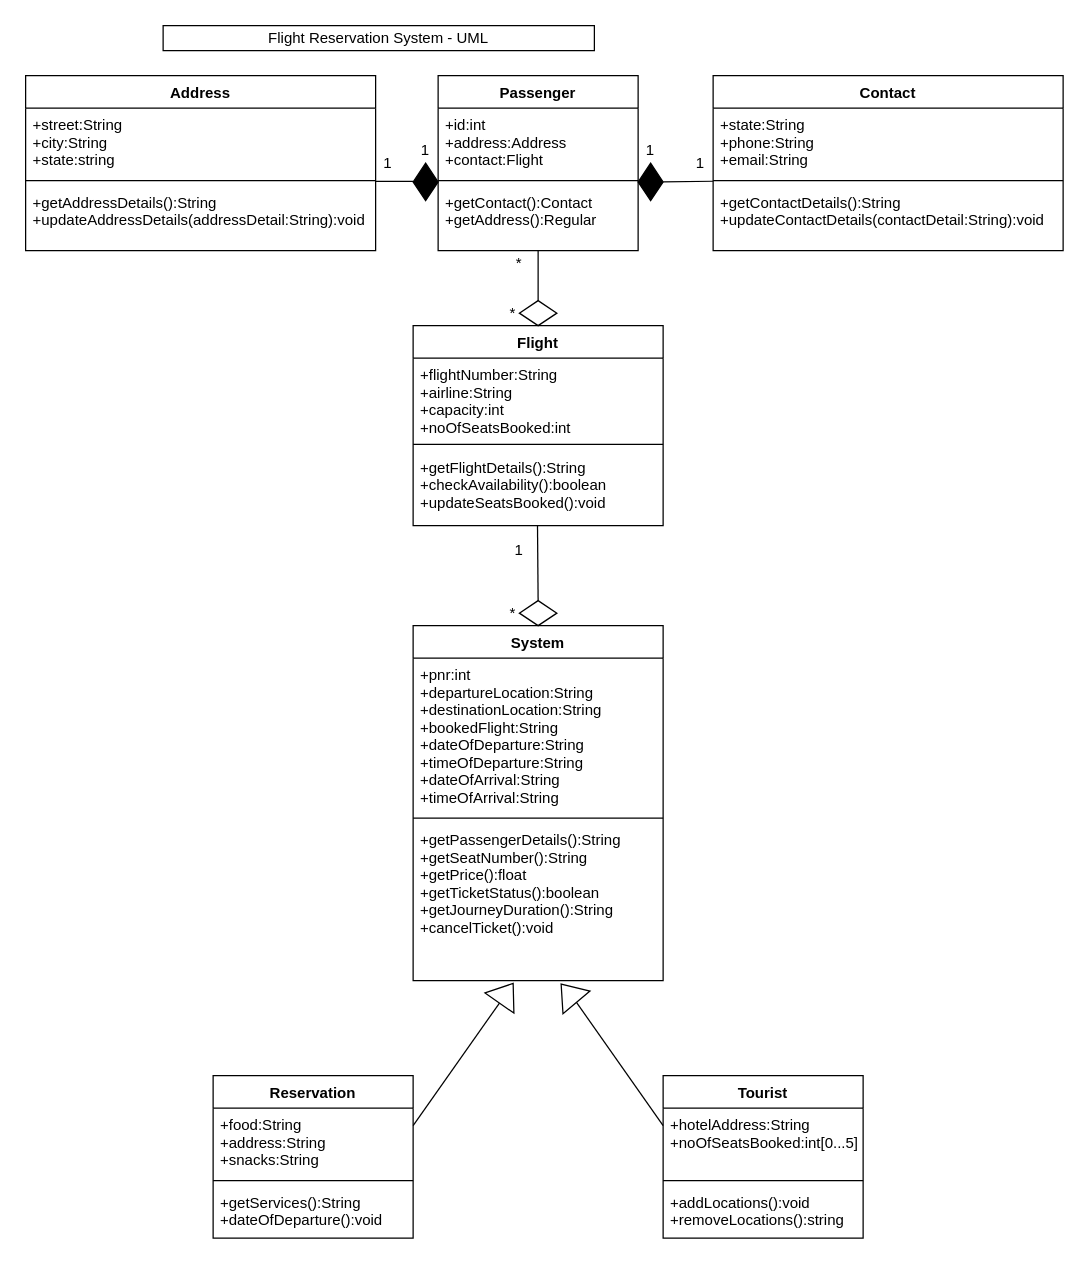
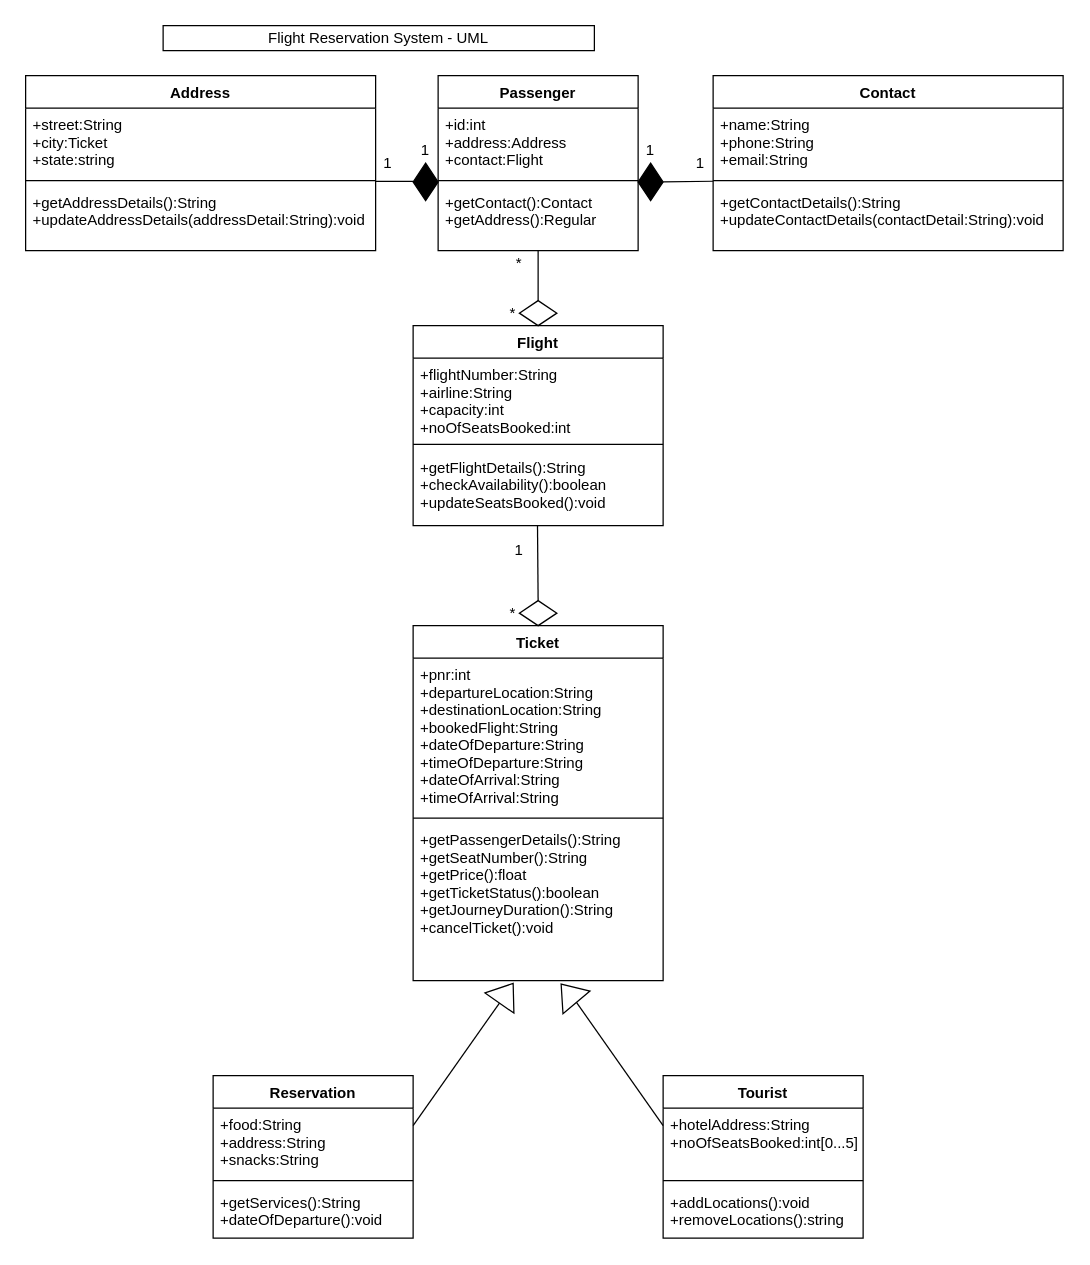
  <mxCell id="0" />
  <mxCell id="1" parent="0" />
  <mxCell id="2" value="Contact" style="swimlane;fontStyle=1;align=center;verticalAlign=top;childLayout=stackLayout;horizontal=1;startSize=26;horizontalStack=0;resizeParent=1;resizeParentMax=0;resizeLast=0;collapsible=1;marginBottom=0;" vertex="1" parent="1"><mxGeometry x="570" y="60" width="280" height="140" as="geometry" /></mxCell>
- <mxCell id="3" value="+state:String&#10;+phone:String&#10;+email:String" style="text;strokeColor=none;fillColor=none;align=left;verticalAlign=top;spacingLeft=4;spacingRight=4;overflow=hidden;rotatable=0;points=[[0,0.5],[1,0.5]];portConstraint=eastwest;" vertex="1" parent="2"><mxGeometry y="26" width="280" height="54" as="geometry" /></mxCell>
+ <mxCell id="3" value="+name:String&#10;+phone:String&#10;+email:String" style="text;strokeColor=none;fillColor=none;align=left;verticalAlign=top;spacingLeft=4;spacingRight=4;overflow=hidden;rotatable=0;points=[[0,0.5],[1,0.5]];portConstraint=eastwest;" vertex="1" parent="2"><mxGeometry y="26" width="280" height="54" as="geometry" /></mxCell>
  <mxCell id="4" value="" style="line;strokeWidth=1;fillColor=none;align=left;verticalAlign=middle;spacingTop=-1;spacingLeft=3;spacingRight=3;rotatable=0;labelPosition=right;points=[];portConstraint=eastwest;" vertex="1" parent="2"><mxGeometry y="80" width="280" height="8" as="geometry" /></mxCell>
  <mxCell id="5" value="+getContactDetails():String&#10;+updateContactDetails(contactDetail:String):void" style="text;strokeColor=none;fillColor=none;align=left;verticalAlign=top;spacingLeft=4;spacingRight=4;overflow=hidden;rotatable=0;points=[[0,0.5],[1,0.5]];portConstraint=eastwest;" vertex="1" parent="2"><mxGeometry y="88" width="280" height="52" as="geometry" /></mxCell>
  <mxCell id="6" value="Address" style="swimlane;fontStyle=1;align=center;verticalAlign=top;childLayout=stackLayout;horizontal=1;startSize=26;horizontalStack=0;resizeParent=1;resizeParentMax=0;resizeLast=0;collapsible=1;marginBottom=0;" vertex="1" parent="1"><mxGeometry x="20" y="60" width="280" height="140" as="geometry" /></mxCell>
- <mxCell id="7" value="+street:String&#10;+city:String&#10;+state:string" style="text;strokeColor=none;fillColor=none;align=left;verticalAlign=top;spacingLeft=4;spacingRight=4;overflow=hidden;rotatable=0;points=[[0,0.5],[1,0.5]];portConstraint=eastwest;" vertex="1" parent="6"><mxGeometry y="26" width="280" height="54" as="geometry" /></mxCell>
+ <mxCell id="7" value="+street:String&#10;+city:Ticket&#10;+state:string" style="text;strokeColor=none;fillColor=none;align=left;verticalAlign=top;spacingLeft=4;spacingRight=4;overflow=hidden;rotatable=0;points=[[0,0.5],[1,0.5]];portConstraint=eastwest;" vertex="1" parent="6"><mxGeometry y="26" width="280" height="54" as="geometry" /></mxCell>
  <mxCell id="8" value="" style="line;strokeWidth=1;fillColor=none;align=left;verticalAlign=middle;spacingTop=-1;spacingLeft=3;spacingRight=3;rotatable=0;labelPosition=right;points=[];portConstraint=eastwest;" vertex="1" parent="6"><mxGeometry y="80" width="280" height="8" as="geometry" /></mxCell>
  <mxCell id="9" value="+getAddressDetails():String&#10;+updateAddressDetails(addressDetail:String):void&#10;" style="text;strokeColor=none;fillColor=none;align=left;verticalAlign=top;spacingLeft=4;spacingRight=4;overflow=hidden;rotatable=0;points=[[0,0.5],[1,0.5]];portConstraint=eastwest;" vertex="1" parent="6"><mxGeometry y="88" width="280" height="52" as="geometry" /></mxCell>
  <mxCell id="10" value="Passenger" style="swimlane;fontStyle=1;align=center;verticalAlign=top;childLayout=stackLayout;horizontal=1;startSize=26;horizontalStack=0;resizeParent=1;resizeParentMax=0;resizeLast=0;collapsible=1;marginBottom=0;" vertex="1" parent="1"><mxGeometry x="350" y="60" width="160" height="140" as="geometry" /></mxCell>
  <mxCell id="11" value="+id:int&#10;+address:Address&#10;+contact:Flight" style="text;strokeColor=none;fillColor=none;align=left;verticalAlign=top;spacingLeft=4;spacingRight=4;overflow=hidden;rotatable=0;points=[[0,0.5],[1,0.5]];portConstraint=eastwest;" vertex="1" parent="10"><mxGeometry y="26" width="160" height="54" as="geometry" /></mxCell>
  <mxCell id="12" value="" style="line;strokeWidth=1;fillColor=none;align=left;verticalAlign=middle;spacingTop=-1;spacingLeft=3;spacingRight=3;rotatable=0;labelPosition=right;points=[];portConstraint=eastwest;" vertex="1" parent="10"><mxGeometry y="80" width="160" height="8" as="geometry" /></mxCell>
  <mxCell id="13" value="+getContact():Contact&#10;+getAddress():Regular&#10;" style="text;strokeColor=none;fillColor=none;align=left;verticalAlign=top;spacingLeft=4;spacingRight=4;overflow=hidden;rotatable=0;points=[[0,0.5],[1,0.5]];portConstraint=eastwest;" vertex="1" parent="10"><mxGeometry y="88" width="160" height="52" as="geometry" /></mxCell>
  <mxCell id="14" value="Flight" style="swimlane;fontStyle=1;align=center;verticalAlign=top;childLayout=stackLayout;horizontal=1;startSize=26;horizontalStack=0;resizeParent=1;resizeParentMax=0;resizeLast=0;collapsible=1;marginBottom=0;" vertex="1" parent="1"><mxGeometry x="330" y="260" width="200" height="160" as="geometry" /></mxCell>
  <mxCell id="15" value="+flightNumber:String&#10;+airline:String&#10;+capacity:int&#10;+noOfSeatsBooked:int" style="text;strokeColor=none;fillColor=none;align=left;verticalAlign=top;spacingLeft=4;spacingRight=4;overflow=hidden;rotatable=0;points=[[0,0.5],[1,0.5]];portConstraint=eastwest;" vertex="1" parent="14"><mxGeometry y="26" width="200" height="64" as="geometry" /></mxCell>
  <mxCell id="16" value="" style="line;strokeWidth=1;fillColor=none;align=left;verticalAlign=middle;spacingTop=-1;spacingLeft=3;spacingRight=3;rotatable=0;labelPosition=right;points=[];portConstraint=eastwest;" vertex="1" parent="14"><mxGeometry y="90" width="200" height="10" as="geometry" /></mxCell>
  <mxCell id="17" value="+getFlightDetails():String&#10;+checkAvailability():boolean&#10;+updateSeatsBooked():void" style="text;strokeColor=none;fillColor=none;align=left;verticalAlign=top;spacingLeft=4;spacingRight=4;overflow=hidden;rotatable=0;points=[[0,0.5],[1,0.5]];portConstraint=eastwest;" vertex="1" parent="14"><mxGeometry y="100" width="200" height="60" as="geometry" /></mxCell>
- <mxCell id="18" value="System&#10;" style="swimlane;fontStyle=1;align=center;verticalAlign=top;childLayout=stackLayout;horizontal=1;startSize=26;horizontalStack=0;resizeParent=1;resizeParentMax=0;resizeLast=0;collapsible=1;marginBottom=0;" vertex="1" parent="1"><mxGeometry x="330" y="500" width="200" height="284" as="geometry" /></mxCell>
+ <mxCell id="18" value="Ticket&#10;" style="swimlane;fontStyle=1;align=center;verticalAlign=top;childLayout=stackLayout;horizontal=1;startSize=26;horizontalStack=0;resizeParent=1;resizeParentMax=0;resizeLast=0;collapsible=1;marginBottom=0;" vertex="1" parent="1"><mxGeometry x="330" y="500" width="200" height="284" as="geometry" /></mxCell>
  <mxCell id="19" value="+pnr:int&#10;+departureLocation:String&#10;+destinationLocation:String&#10;+bookedFlight:String&#10;+dateOfDeparture:String&#10;+timeOfDeparture:String&#10;+dateOfArrival:String&#10;+timeOfArrival:String" style="text;strokeColor=none;fillColor=none;align=left;verticalAlign=top;spacingLeft=4;spacingRight=4;overflow=hidden;rotatable=0;points=[[0,0.5],[1,0.5]];portConstraint=eastwest;" vertex="1" parent="18"><mxGeometry y="26" width="200" height="124" as="geometry" /></mxCell>
  <mxCell id="20" value="" style="line;strokeWidth=1;fillColor=none;align=left;verticalAlign=middle;spacingTop=-1;spacingLeft=3;spacingRight=3;rotatable=0;labelPosition=right;points=[];portConstraint=eastwest;" vertex="1" parent="18"><mxGeometry y="150" width="200" height="8" as="geometry" /></mxCell>
  <mxCell id="21" value="+getPassengerDetails():String&#10;+getSeatNumber():String&#10;+getPrice():float&#10;+getTicketStatus():boolean&#10;+getJourneyDuration():String&#10;+cancelTicket():void" style="text;strokeColor=none;fillColor=none;align=left;verticalAlign=top;spacingLeft=4;spacingRight=4;overflow=hidden;rotatable=0;points=[[0,0.5],[1,0.5]];portConstraint=eastwest;" vertex="1" parent="18"><mxGeometry y="158" width="200" height="126" as="geometry" /></mxCell>
  <mxCell id="22" value="Reservation" style="swimlane;fontStyle=1;align=center;verticalAlign=top;childLayout=stackLayout;horizontal=1;startSize=26;horizontalStack=0;resizeParent=1;resizeParentMax=0;resizeLast=0;collapsible=1;marginBottom=0;" vertex="1" parent="1"><mxGeometry x="170" y="860" width="160" height="130" as="geometry" /></mxCell>
  <mxCell id="23" value="+food:String&#10;+address:String&#10;+snacks:String" style="text;strokeColor=none;fillColor=none;align=left;verticalAlign=top;spacingLeft=4;spacingRight=4;overflow=hidden;rotatable=0;points=[[0,0.5],[1,0.5]];portConstraint=eastwest;" vertex="1" parent="22"><mxGeometry y="26" width="160" height="54" as="geometry" /></mxCell>
  <mxCell id="24" value="" style="line;strokeWidth=1;fillColor=none;align=left;verticalAlign=middle;spacingTop=-1;spacingLeft=3;spacingRight=3;rotatable=0;labelPosition=right;points=[];portConstraint=eastwest;" vertex="1" parent="22"><mxGeometry y="80" width="160" height="8" as="geometry" /></mxCell>
  <mxCell id="25" value="+getServices():String&#10;+dateOfDeparture():void" style="text;strokeColor=none;fillColor=none;align=left;verticalAlign=top;spacingLeft=4;spacingRight=4;overflow=hidden;rotatable=0;points=[[0,0.5],[1,0.5]];portConstraint=eastwest;" vertex="1" parent="22"><mxGeometry y="88" width="160" height="42" as="geometry" /></mxCell>
  <mxCell id="26" value="Tourist" style="swimlane;fontStyle=1;align=center;verticalAlign=top;childLayout=stackLayout;horizontal=1;startSize=26;horizontalStack=0;resizeParent=1;resizeParentMax=0;resizeLast=0;collapsible=1;marginBottom=0;" vertex="1" parent="1"><mxGeometry x="530" y="860" width="160" height="130" as="geometry" /></mxCell>
  <mxCell id="27" value="+hotelAddress:String&#10;+noOfSeatsBooked:int[0...5]" style="text;strokeColor=none;fillColor=none;align=left;verticalAlign=top;spacingLeft=4;spacingRight=4;overflow=hidden;rotatable=0;points=[[0,0.5],[1,0.5]];portConstraint=eastwest;" vertex="1" parent="26"><mxGeometry y="26" width="160" height="54" as="geometry" /></mxCell>
  <mxCell id="28" value="" style="line;strokeWidth=1;fillColor=none;align=left;verticalAlign=middle;spacingTop=-1;spacingLeft=3;spacingRight=3;rotatable=0;labelPosition=right;points=[];portConstraint=eastwest;" vertex="1" parent="26"><mxGeometry y="80" width="160" height="8" as="geometry" /></mxCell>
  <mxCell id="29" value="+addLocations():void&#10;+removeLocations():string" style="text;strokeColor=none;fillColor=none;align=left;verticalAlign=top;spacingLeft=4;spacingRight=4;overflow=hidden;rotatable=0;points=[[0,0.5],[1,0.5]];portConstraint=eastwest;" vertex="1" parent="26"><mxGeometry y="88" width="160" height="42" as="geometry" /></mxCell>
  <mxCell id="30" value="" style="rhombus;whiteSpace=wrap;html=1;fillColor=#000000;" vertex="1" parent="1"><mxGeometry x="330" y="130" width="20" height="30" as="geometry" /></mxCell>
  <mxCell id="31" value="" style="rhombus;whiteSpace=wrap;html=1;fillColor=#000000;" vertex="1" parent="1"><mxGeometry x="510" y="130" width="20" height="30" as="geometry" /></mxCell>
  <mxCell id="32" value="" style="endArrow=none;html=1;" edge="1" parent="1"><mxGeometry width="50" height="50" relative="1" as="geometry"><mxPoint x="300" y="144.5" as="sourcePoint" /><mxPoint x="330" y="144.5" as="targetPoint" /></mxGeometry></mxCell>
  <mxCell id="33" value="" style="endArrow=none;html=1;" edge="1" parent="1"><mxGeometry width="50" height="50" relative="1" as="geometry"><mxPoint x="530" y="145" as="sourcePoint" /><mxPoint x="570" y="144.5" as="targetPoint" /><Array as="points"><mxPoint x="530" y="145" /></Array></mxGeometry></mxCell>
  <mxCell id="34" value="1" style="text;html=1;strokeColor=none;fillColor=none;align=center;verticalAlign=middle;whiteSpace=wrap;rounded=0;" vertex="1" parent="1"><mxGeometry x="290" y="120" width="40" height="20" as="geometry" /></mxCell>
  <mxCell id="35" value="1" style="text;html=1;strokeColor=none;fillColor=none;align=center;verticalAlign=middle;whiteSpace=wrap;rounded=0;" vertex="1" parent="1"><mxGeometry x="320" y="110" width="40" height="20" as="geometry" /></mxCell>
  <mxCell id="36" value="1" style="text;html=1;strokeColor=none;fillColor=none;align=center;verticalAlign=middle;whiteSpace=wrap;rounded=0;" vertex="1" parent="1"><mxGeometry x="500" y="110" width="40" height="20" as="geometry" /></mxCell>
  <mxCell id="37" value="1" style="text;html=1;strokeColor=none;fillColor=none;align=center;verticalAlign=middle;whiteSpace=wrap;rounded=0;" vertex="1" parent="1"><mxGeometry x="540" y="120" width="40" height="20" as="geometry" /></mxCell>
  <mxCell id="38" value="" style="rhombus;whiteSpace=wrap;html=1;fillColor=#FFFFFF;" vertex="1" parent="1"><mxGeometry x="415" y="240" width="30" height="20" as="geometry" /></mxCell>
  <mxCell id="39" value="" style="rhombus;whiteSpace=wrap;html=1;fillColor=#FFFFFF;" vertex="1" parent="1"><mxGeometry x="415" y="480" width="30" height="20" as="geometry" /></mxCell>
  <mxCell id="40" value="" style="endArrow=none;html=1;entryX=0.5;entryY=0;entryDx=0;entryDy=0;" edge="1" parent="1" target="38"><mxGeometry width="50" height="50" relative="1" as="geometry"><mxPoint x="430" y="200" as="sourcePoint" /><mxPoint x="430" y="280" as="targetPoint" /><Array as="points"><mxPoint x="430" y="200" /></Array></mxGeometry></mxCell>
  <mxCell id="41" value="" style="endArrow=none;html=1;entryX=0.5;entryY=0;entryDx=0;entryDy=0;" edge="1" parent="1" target="39"><mxGeometry width="50" height="50" relative="1" as="geometry"><mxPoint x="429.5" y="420" as="sourcePoint" /><mxPoint x="429.5" y="460" as="targetPoint" /><Array as="points"><mxPoint x="429.5" y="420" /></Array></mxGeometry></mxCell>
  <mxCell id="42" value="*&lt;span style=&quot;color: rgba(0 , 0 , 0 , 0) ; font-family: monospace ; font-size: 0px&quot;&gt;%3CmxGraphModel%3E%3Croot%3E%3CmxCell%20id%3D%220%22%2F%3E%3CmxCell%20id%3D%221%22%20parent%3D%220%22%2F%3E%3CmxCell%20id%3D%222%22%20value%3D%22%22%20style%3D%22endArrow%3Dnone%3Bhtml%3D1%3BentryX%3D0.5%3BentryY%3D0%3BentryDx%3D0%3BentryDy%3D0%3B%22%20edge%3D%221%22%20parent%3D%221%22%3E%3CmxGeometry%20width%3D%2250%22%20height%3D%2250%22%20relative%3D%221%22%20as%3D%22geometry%22%3E%3CmxPoint%20x%3D%22420%22%20y%3D%22180%22%20as%3D%22sourcePoint%22%2F%3E%3CmxPoint%20x%3D%22420%22%20y%3D%22220%22%20as%3D%22targetPoint%22%2F%3E%3CArray%20as%3D%22points%22%3E%3CmxPoint%20x%3D%22420%22%20y%3D%22180%22%2F%3E%3C%2FArray%3E%3C%2FmxGeometry%3E%3C%2FmxCell%3E%3C%2Froot%3E%3C%2FmxGraphModel%3E&lt;/span&gt;" style="text;html=1;strokeColor=none;fillColor=none;align=center;verticalAlign=middle;whiteSpace=wrap;rounded=0;" vertex="1" parent="1"><mxGeometry x="395" y="200" width="40" height="20" as="geometry" /></mxCell>
  <mxCell id="43" value="*&lt;span style=&quot;color: rgba(0 , 0 , 0 , 0) ; font-family: monospace ; font-size: 0px&quot;&gt;%3CmxGraphModel%3E%3Croot%3E%3CmxCell%20id%3D%220%22%2F%3E%3CmxCell%20id%3D%221%22%20parent%3D%220%22%2F%3E%3CmxCell%20id%3D%222%22%20value%3D%22%22%20style%3D%22endArrow%3Dnone%3Bhtml%3D1%3BentryX%3D0.5%3BentryY%3D0%3BentryDx%3D0%3BentryDy%3D0%3B%22%20edge%3D%221%22%20parent%3D%221%22%3E%3CmxGeometry%20width%3D%2250%22%20height%3D%2250%22%20relative%3D%221%22%20as%3D%22geometry%22%3E%3CmxPoint%20x%3D%22420%22%20y%3D%22180%22%20as%3D%22sourcePoint%22%2F%3E%3CmxPoint%20x%3D%22420%22%20y%3D%22220%22%20as%3D%22targetPoint%22%2F%3E%3CArray%20as%3D%22points%22%3E%3CmxPoint%20x%3D%22420%22%20y%3D%22180%22%2F%3E%3C%2FArray%3E%3C%2FmxGeometry%3E%3C%2FmxCell%3E%3C%2Froot%3E%3C%2FmxGraphModel%3E&lt;/span&gt;" style="text;html=1;strokeColor=none;fillColor=none;align=center;verticalAlign=middle;whiteSpace=wrap;rounded=0;" vertex="1" parent="1"><mxGeometry x="390" y="240" width="40" height="20" as="geometry" /></mxCell>
  <mxCell id="44" value="*&lt;span style=&quot;color: rgba(0 , 0 , 0 , 0) ; font-family: monospace ; font-size: 0px&quot;&gt;%3CmxGraphModel%3E%3Croot%3E%3CmxCell%20id%3D%220%22%2F%3E%3CmxCell%20id%3D%221%22%20parent%3D%220%22%2F%3E%3CmxCell%20id%3D%222%22%20value%3D%22%22%20style%3D%22endArrow%3Dnone%3Bhtml%3D1%3BentryX%3D0.5%3BentryY%3D0%3BentryDx%3D0%3BentryDy%3D0%3B%22%20edge%3D%221%22%20parent%3D%221%22%3E%3CmxGeometry%20width%3D%2250%22%20height%3D%2250%22%20relative%3D%221%22%20as%3D%22geometry%22%3E%3CmxPoint%20x%3D%22420%22%20y%3D%22180%22%20as%3D%22sourcePoint%22%2F%3E%3CmxPoint%20x%3D%22420%22%20y%3D%22220%22%20as%3D%22targetPoint%22%2F%3E%3CArray%20as%3D%22points%22%3E%3CmxPoint%20x%3D%22420%22%20y%3D%22180%22%2F%3E%3C%2FArray%3E%3C%2FmxGeometry%3E%3C%2FmxCell%3E%3C%2Froot%3E%3C%2FmxGraphModel%3E&lt;/span&gt;" style="text;html=1;strokeColor=none;fillColor=none;align=center;verticalAlign=middle;whiteSpace=wrap;rounded=0;" vertex="1" parent="1"><mxGeometry x="390" y="480" width="40" height="20" as="geometry" /></mxCell>
  <mxCell id="45" value="1" style="text;html=1;strokeColor=none;fillColor=none;align=center;verticalAlign=middle;whiteSpace=wrap;rounded=0;" vertex="1" parent="1"><mxGeometry x="395" y="430" width="40" height="20" as="geometry" /></mxCell>
  <mxCell id="46" value="" style="triangle;whiteSpace=wrap;html=1;fillColor=#FFFFFF;rotation=-55;" vertex="1" parent="1"><mxGeometry x="395" y="780" width="19.1" height="28.19" as="geometry" /></mxCell>
  <mxCell id="47" value="" style="triangle;whiteSpace=wrap;html=1;fillColor=#FFFFFF;rotation=-130;" vertex="1" parent="1"><mxGeometry x="445" y="780" width="19.1" height="28.19" as="geometry" /></mxCell>
  <mxCell id="48" value="" style="endArrow=none;html=1;entryX=0;entryY=0.5;entryDx=0;entryDy=0;" edge="1" parent="1" target="46"><mxGeometry width="50" height="50" relative="1" as="geometry"><mxPoint x="330" y="900" as="sourcePoint" /><mxPoint x="380" y="850" as="targetPoint" /></mxGeometry></mxCell>
  <mxCell id="49" value="" style="endArrow=none;html=1;entryX=0;entryY=0.5;entryDx=0;entryDy=0;" edge="1" parent="1" target="47"><mxGeometry width="50" height="50" relative="1" as="geometry"><mxPoint x="530" y="900" as="sourcePoint" /><mxPoint x="540.002" y="811.918" as="targetPoint" /></mxGeometry></mxCell>
  <mxCell id="50" value="Flight Reservation System - UML" style="rounded=0;whiteSpace=wrap;html=1;fillColor=#FFFFFF;" vertex="1" parent="1"><mxGeometry x="130" y="20" width="345" height="20" as="geometry" /></mxCell>
